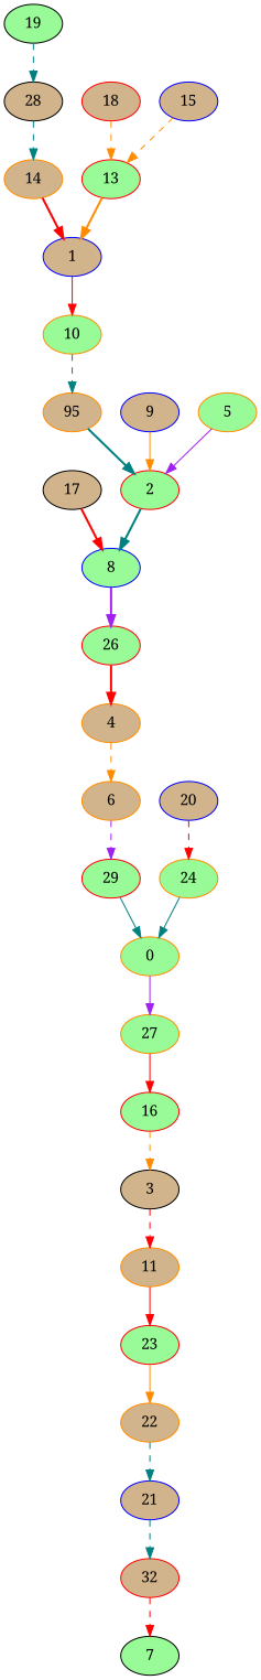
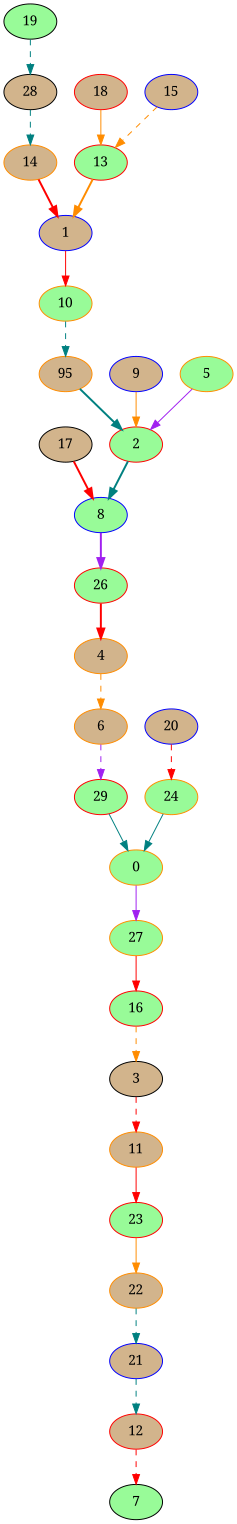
  digraph {
    fontname="Noto Serif"
    node [color=darkorange fillcolor=tan fontname="Noto Serif" style=filled]
    edge [color=red fontname="Noto Serif" style=dashed]
-   12 [color=red label=32]
+   12 [color=red]
    7 [color=black fillcolor=palegreen]
    21 [color=blue]
    22
    23 [color=red fillcolor=palegreen]
    11
    3 [color=black]
    16 [color=red fillcolor=palegreen]
    27 [fillcolor=palegreen]
    0 [fillcolor=palegreen]
    29 [color=red fillcolor=palegreen]
    6
    4
    26 [color=red fillcolor=palegreen]
    8 [color=blue fillcolor=palegreen]
    17 [color=black]
    2 [color=red fillcolor=palegreen]
    n18 [label=95]
    10 [fillcolor=palegreen]
    1 [color=blue]
    14
    28 [color=black]
    19 [color=black fillcolor=palegreen]
    13 [color=red fillcolor=palegreen]
    18 [color=red]
    15 [color=blue]
    9 [color=blue]
    5 [fillcolor=palegreen]
    24 [fillcolor=palegreen]
    20 [color=blue]
    12 -> 7
    21 -> 12 [color=teal]
    22 -> 21 [color=teal]
    23 -> 22 [color=darkorange style=solid]
    11 -> 23 [style=solid]
    3 -> 11
    16 -> 3 [color=darkorange]
    27 -> 16 [style=solid]
    0 -> 27 [color=purple style=solid]
    29 -> 0 [color=teal style=solid]
    6 -> 29 [color=purple]
    4 -> 6 [color=darkorange]
    26 -> 4 [style=bold]
    8 -> 26 [color=purple style=bold]
    17 -> 8 [style=bold]
    2 -> 8 [color=teal style=bold]
    n18 -> 2 [color=teal style=bold]
    10 -> n18 [color=teal]
    1 -> 10 [style=solid]
    14 -> 1 [style=bold]
    28 -> 14 [color=teal]
    19 -> 28 [color=teal]
    13 -> 1 [color=darkorange style=bold]
-   18 -> 13 [color=darkorange]
+   18 -> 13 [color=darkorange style=solid]
    15 -> 13 [color=darkorange]
    9 -> 2 [color=darkorange style=solid]
    5 -> 2 [color=purple style=solid]
    24 -> 0 [color=teal style=solid]
    20 -> 24
  }
